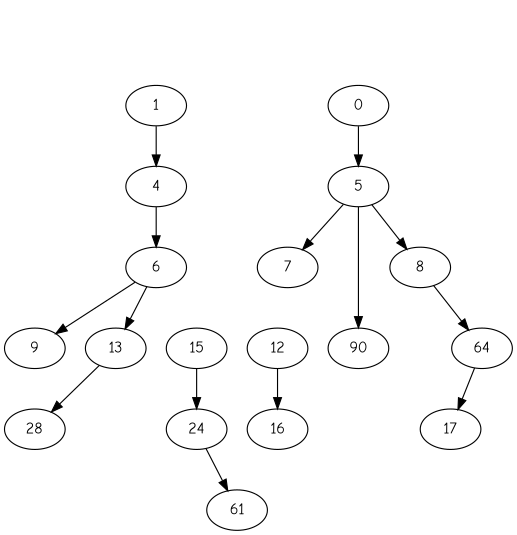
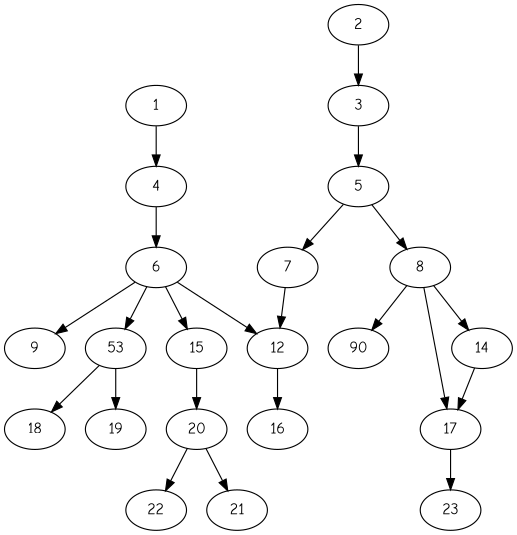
  digraph {
    fontname="Comic Neue"
    node [fontname="Comic Neue"]
    edge [fontname="Comic Neue"]
    1 [alpha=110.59]
    4 [alpha=21.77]
    6 [alpha=70.18]
    9 [alpha=72.13]
    12 [alpha=77.44]
-   13 [alpha=188.22]
+   13 [alpha=188.22 label=53]
    15 [alpha=194.61]
-   3 [alpha=22.07 label=0]
+   2 [alpha=64.73]
+   3 [alpha=22.07]
    5 [alpha=146.43]
    7 [alpha=24.35]
    8 [alpha=35.85]
    n13 [alpha=24.61 label=90]
-   14 [alpha=155.83 label=64]
+   14 [alpha=155.83]
    17 [alpha=60.57]
    16 [alpha=55.06]
-   18 [alpha=113.53 label=28]
-   20 [alpha=94.12 label=24]
-   21 [alpha=115.53 label=61]
+   18 [alpha=113.53]
+   19 [alpha=78.41]
+   20 [alpha=94.12]
+   23 [alpha=56.72]
+   21 [alpha=115.53]
+   22 [alpha=40.60]
    1 -> 4
    4 -> 6
    6 -> 9
+   6 -> 12
    6 -> 13
+   6 -> 15
    12 -> 16
    13 -> 18
+   13 -> 19
    15 -> 20
+   2 -> 3
    3 -> 5
    5 -> 7
    5 -> 8
-   5 -> n13
+   8 -> n13
+   7 -> 12
    8 -> 14
+   8 -> 17
    14 -> 17
+   17 -> 23
    20 -> 21
+   20 -> 22
  }
